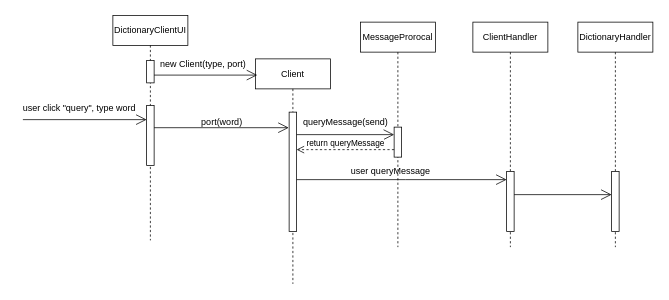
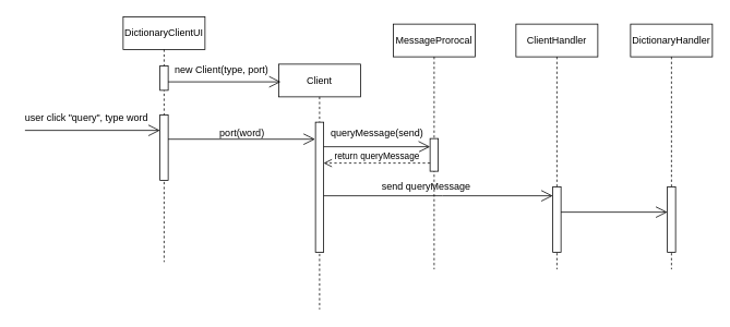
  <mxCell id="0" />
  <mxCell id="1" parent="0" />
  <mxCell id="2" value="DictionaryClientUI" style="shape=umlLifeline;perimeter=lifelinePerimeter;whiteSpace=wrap;html=1;container=1;dropTarget=0;collapsible=0;recursiveResize=0;outlineConnect=0;portConstraint=eastwest;newEdgeStyle={&quot;curved&quot;:0,&quot;rounded&quot;:0};" vertex="1" parent="1"><mxGeometry x="150" y="20" width="100" height="300" as="geometry" /></mxCell>
  <mxCell id="3" value="" style="html=1;points=[[0,0,0,0,5],[0,1,0,0,-5],[1,0,0,0,5],[1,1,0,0,-5]];perimeter=orthogonalPerimeter;outlineConnect=0;targetShapes=umlLifeline;portConstraint=eastwest;newEdgeStyle={&quot;curved&quot;:0,&quot;rounded&quot;:0};" vertex="1" parent="2"><mxGeometry x="45" y="60" width="10" height="30" as="geometry" /></mxCell>
  <mxCell id="4" value="" style="html=1;points=[[0,0,0,0,5],[0,1,0,0,-5],[1,0,0,0,5],[1,1,0,0,-5]];perimeter=orthogonalPerimeter;outlineConnect=0;targetShapes=umlLifeline;portConstraint=eastwest;newEdgeStyle={&quot;curved&quot;:0,&quot;rounded&quot;:0};" vertex="1" parent="2"><mxGeometry x="45" y="120" width="10" height="80" as="geometry" /></mxCell>
  <mxCell id="5" value="Client" style="shape=umlLifeline;perimeter=lifelinePerimeter;whiteSpace=wrap;html=1;container=1;dropTarget=0;collapsible=0;recursiveResize=0;outlineConnect=0;portConstraint=eastwest;newEdgeStyle={&quot;curved&quot;:0,&quot;rounded&quot;:0};" vertex="1" parent="1"><mxGeometry x="340" y="78" width="100" height="300" as="geometry" /></mxCell>
  <mxCell id="6" value="" style="html=1;points=[[0,0,0,0,5],[0,1,0,0,-5],[1,0,0,0,5],[1,1,0,0,-5]];perimeter=orthogonalPerimeter;outlineConnect=0;targetShapes=umlLifeline;portConstraint=eastwest;newEdgeStyle={&quot;curved&quot;:0,&quot;rounded&quot;:0};" vertex="1" parent="5"><mxGeometry x="45" y="71" width="10" height="159" as="geometry" /></mxCell>
  <mxCell id="7" value="MessageProrocal" style="shape=umlLifeline;perimeter=lifelinePerimeter;whiteSpace=wrap;html=1;container=1;dropTarget=0;collapsible=0;recursiveResize=0;outlineConnect=0;portConstraint=eastwest;newEdgeStyle={&quot;curved&quot;:0,&quot;rounded&quot;:0};" vertex="1" parent="1"><mxGeometry x="480" y="29" width="100" height="300" as="geometry" /></mxCell>
  <mxCell id="8" value="" style="html=1;points=[[0,0,0,0,5],[0,1,0,0,-5],[1,0,0,0,5],[1,1,0,0,-5]];perimeter=orthogonalPerimeter;outlineConnect=0;targetShapes=umlLifeline;portConstraint=eastwest;newEdgeStyle={&quot;curved&quot;:0,&quot;rounded&quot;:0};" vertex="1" parent="7"><mxGeometry x="45" y="140" width="10" height="40" as="geometry" /></mxCell>
  <mxCell id="9" value="" style="endArrow=open;endFill=1;endSize=12;html=1;rounded=0;entryX=1.018;entryY=0.988;entryDx=0;entryDy=0;entryPerimeter=0;" edge="1" parent="1" source="3" target="10"><mxGeometry width="160" relative="1" as="geometry"><mxPoint x="210" y="100" as="sourcePoint" /><mxPoint x="300" y="100" as="targetPoint" /></mxGeometry></mxCell>
  <mxCell id="10" value="new Client(type, port)" style="text;html=1;align=center;verticalAlign=middle;resizable=0;points=[];autosize=1;strokeColor=none;fillColor=none;" vertex="1" parent="1"><mxGeometry x="200" y="70" width="140" height="30" as="geometry" /></mxCell>
  <mxCell id="11" value="" style="endArrow=open;endFill=1;endSize=12;html=1;rounded=0;" edge="1" parent="1" source="4"><mxGeometry width="160" relative="1" as="geometry"><mxPoint x="210" y="170" as="sourcePoint" /><mxPoint x="384.5" y="169.75" as="targetPoint" /></mxGeometry></mxCell>
  <mxCell id="12" value="port(word)" style="text;html=1;align=center;verticalAlign=middle;resizable=0;points=[];autosize=1;strokeColor=none;fillColor=none;" vertex="1" parent="1"><mxGeometry x="250" y="147" width="90" height="30" as="geometry" /></mxCell>
  <mxCell id="13" value="" style="endArrow=open;endFill=1;endSize=12;html=1;rounded=0;" edge="1" parent="1" target="8"><mxGeometry width="160" relative="1" as="geometry"><mxPoint x="395" y="179" as="sourcePoint" /><mxPoint x="515" y="179" as="targetPoint" /></mxGeometry></mxCell>
  <mxCell id="14" value="" style="endArrow=open;endFill=1;endSize=12;html=1;rounded=0;" edge="1" parent="1" target="4"><mxGeometry width="160" relative="1" as="geometry"><mxPoint x="30" y="159" as="sourcePoint" /><mxPoint x="190" y="159" as="targetPoint" /></mxGeometry></mxCell>
  <mxCell id="15" value="user click &quot;query&quot;, type word" style="text;html=1;align=center;verticalAlign=middle;resizable=0;points=[];autosize=1;strokeColor=none;fillColor=none;" vertex="1" parent="1"><mxGeometry x="20" y="129" width="170" height="30" as="geometry" /></mxCell>
  <mxCell id="16" value="queryMessage(send)" style="text;html=1;align=center;verticalAlign=middle;resizable=0;points=[];autosize=1;strokeColor=none;fillColor=none;" vertex="1" parent="1"><mxGeometry x="390" y="147" width="140" height="30" as="geometry" /></mxCell>
  <mxCell id="17" value="return queryMessage" style="html=1;verticalAlign=bottom;endArrow=open;dashed=1;endSize=8;curved=0;rounded=0;" edge="1" parent="1"><mxGeometry x="-0.002" relative="1" as="geometry"><mxPoint x="525.02" y="199" as="sourcePoint" /><mxPoint x="394.98" y="199" as="targetPoint" /><mxPoint as="offset" /></mxGeometry></mxCell>
  <mxCell id="18" value="ClientHandler" style="shape=umlLifeline;perimeter=lifelinePerimeter;whiteSpace=wrap;html=1;container=1;dropTarget=0;collapsible=0;recursiveResize=0;outlineConnect=0;portConstraint=eastwest;newEdgeStyle={&quot;curved&quot;:0,&quot;rounded&quot;:0};" vertex="1" parent="1"><mxGeometry x="630" y="29" width="100" height="300" as="geometry" /></mxCell>
  <mxCell id="19" value="" style="html=1;points=[[0,0,0,0,5],[0,1,0,0,-5],[1,0,0,0,5],[1,1,0,0,-5]];perimeter=orthogonalPerimeter;outlineConnect=0;targetShapes=umlLifeline;portConstraint=eastwest;newEdgeStyle={&quot;curved&quot;:0,&quot;rounded&quot;:0};" vertex="1" parent="18"><mxGeometry x="45" y="199" width="10" height="80" as="geometry" /></mxCell>
  <mxCell id="20" value="" style="endArrow=open;endFill=1;endSize=12;html=1;rounded=0;" edge="1" parent="1" source="6" target="19"><mxGeometry width="160" relative="1" as="geometry"><mxPoint x="400" y="239" as="sourcePoint" /><mxPoint x="680" y="239" as="targetPoint" /><Array as="points"><mxPoint x="540" y="239" /></Array></mxGeometry></mxCell>
- <mxCell id="21" value="user queryMessage" style="text;html=1;align=center;verticalAlign=middle;resizable=0;points=[];autosize=1;strokeColor=none;fillColor=none;" vertex="1" parent="1"><mxGeometry x="455" y="213" width="130" height="30" as="geometry" /></mxCell>
+ <mxCell id="21" value="send queryMessage" style="text;html=1;align=center;verticalAlign=middle;resizable=0;points=[];autosize=1;strokeColor=none;fillColor=none;" vertex="1" parent="1"><mxGeometry x="455" y="213" width="130" height="30" as="geometry" /></mxCell>
  <mxCell id="22" value="DictionaryHandler" style="shape=umlLifeline;perimeter=lifelinePerimeter;whiteSpace=wrap;html=1;container=1;dropTarget=0;collapsible=0;recursiveResize=0;outlineConnect=0;portConstraint=eastwest;newEdgeStyle={&quot;curved&quot;:0,&quot;rounded&quot;:0};" vertex="1" parent="1"><mxGeometry x="770" y="29" width="100" height="300" as="geometry" /></mxCell>
  <mxCell id="23" value="" style="html=1;points=[[0,0,0,0,5],[0,1,0,0,-5],[1,0,0,0,5],[1,1,0,0,-5]];perimeter=orthogonalPerimeter;outlineConnect=0;targetShapes=umlLifeline;portConstraint=eastwest;newEdgeStyle={&quot;curved&quot;:0,&quot;rounded&quot;:0};" vertex="1" parent="22"><mxGeometry x="45" y="199" width="10" height="80" as="geometry" /></mxCell>
  <mxCell id="24" value="" style="endArrow=open;endFill=1;endSize=12;html=1;rounded=0;" edge="1" parent="1"><mxGeometry width="160" relative="1" as="geometry"><mxPoint x="685" y="259" as="sourcePoint" /><mxPoint x="815" y="259" as="targetPoint" /></mxGeometry></mxCell>
